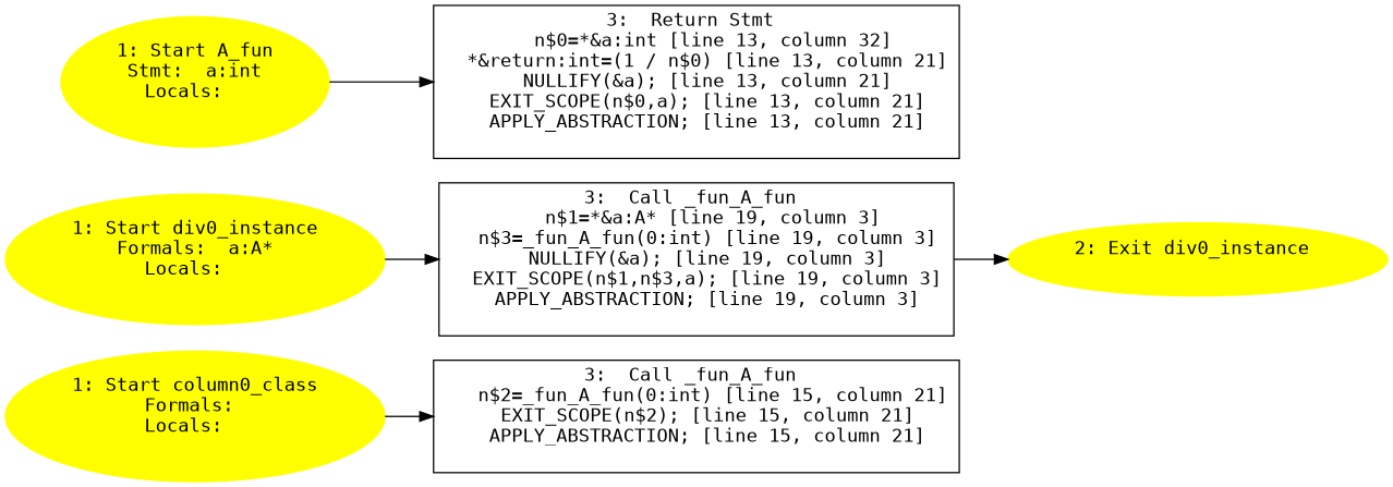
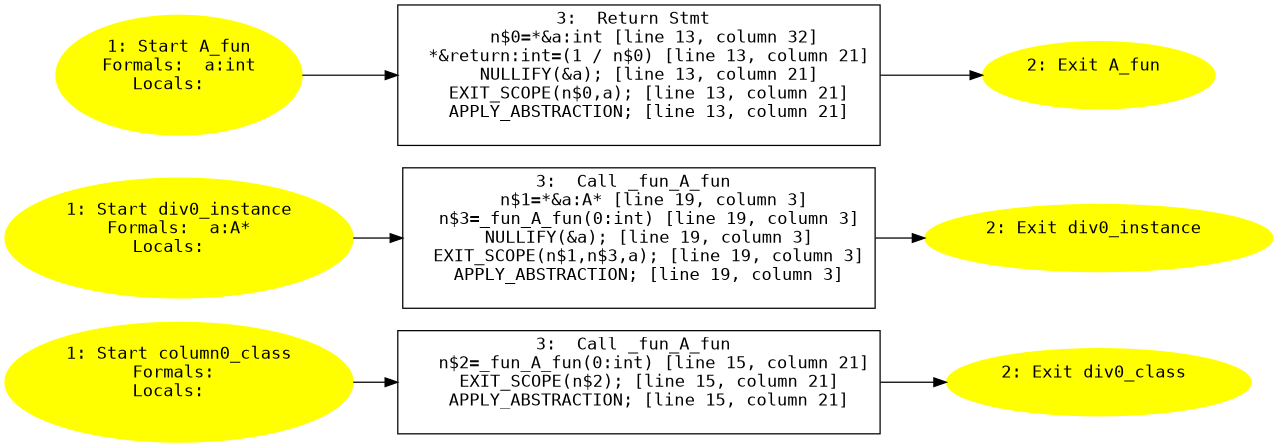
  digraph {
    fontname="DejaVu Sans Mono"
    rankdir=LR
    node [color=yellow fontname="DejaVu Sans Mono" style=filled]
    edge [fontname="DejaVu Sans Mono"]
    n1 [label="1: Start column0_class\nFormals: \nLocals:  \n  "]
    n2 [label="3:  Call _fun_A_fun \n   n$2=_fun_A_fun(0:int) [line 15, column 21]\n  EXIT_SCOPE(n$2); [line 15, column 21]\n  APPLY_ABSTRACTION; [line 15, column 21]\n " shape=box color="" style=""]
+   n3 [label="2: Exit div0_class \n  "]
    n4 [label="1: Start div0_instance\nFormals:  a:A*\nLocals:  \n  "]
    n5 [label="3:  Call _fun_A_fun \n   n$1=*&a:A* [line 19, column 3]\n  n$3=_fun_A_fun(0:int) [line 19, column 3]\n  NULLIFY(&a); [line 19, column 3]\n  EXIT_SCOPE(n$1,n$3,a); [line 19, column 3]\n  APPLY_ABSTRACTION; [line 19, column 3]\n " shape=box color="" style=""]
    n6 [label="2: Exit div0_instance \n  "]
-   n7 [label="1: Start A_fun\nStmt:  a:int\nLocals:  \n  "]
+   n7 [label="1: Start A_fun\nFormals:  a:int\nLocals:  \n  "]
    n8 [label="3:  Return Stmt \n   n$0=*&a:int [line 13, column 32]\n  *&return:int=(1 / n$0) [line 13, column 21]\n  NULLIFY(&a); [line 13, column 21]\n  EXIT_SCOPE(n$0,a); [line 13, column 21]\n  APPLY_ABSTRACTION; [line 13, column 21]\n " shape=box color="" style=""]
+   n9 [label="2: Exit A_fun \n  "]
    n1 -> n2
+   n2 -> n3
    n4 -> n5
    n5 -> n6
    n7 -> n8
+   n8 -> n9
  }
